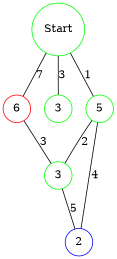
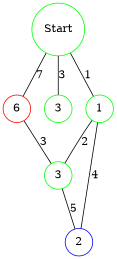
  graph {
    node [color=green shape=circle]
    n1 [label=Start width=0.5]
    n2 [color=red label=6 width=0.5]
    n3 [label=3 width=0.5]
-   n4 [label=5 width=0.5]
+   n4 [label=1 width=0.5]
    n5 [label=3 width=0.5]
    n6 [color=blue label=2 width=0.5]
    n1 -- n2 [label=7]
    n1 -- n3 [label=3]
    n1 -- n4 [label=1]
    n2 -- n5 [label=3]
    n4 -- n5 [label=2]
    n4 -- n6 [label=4]
    n5 -- n6 [label=5]
  }
